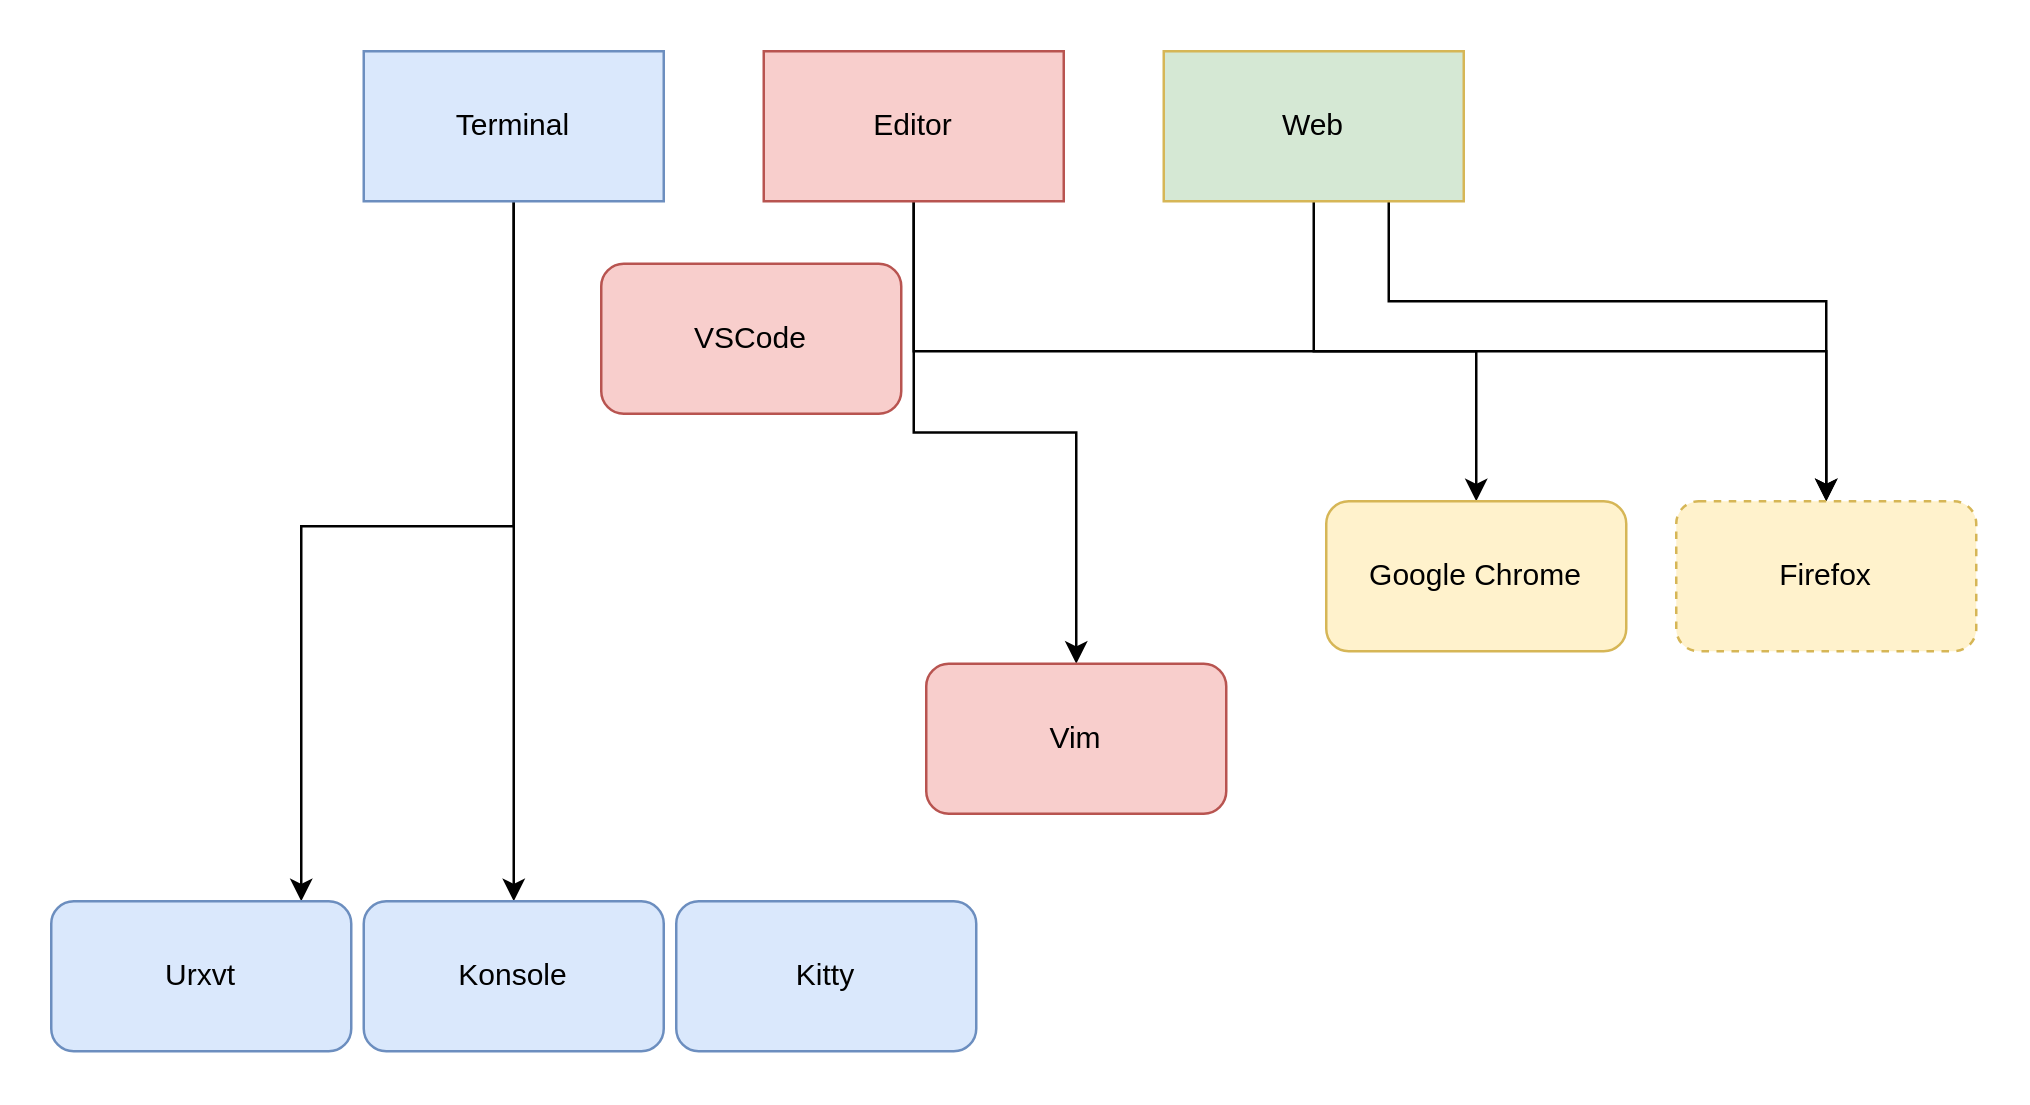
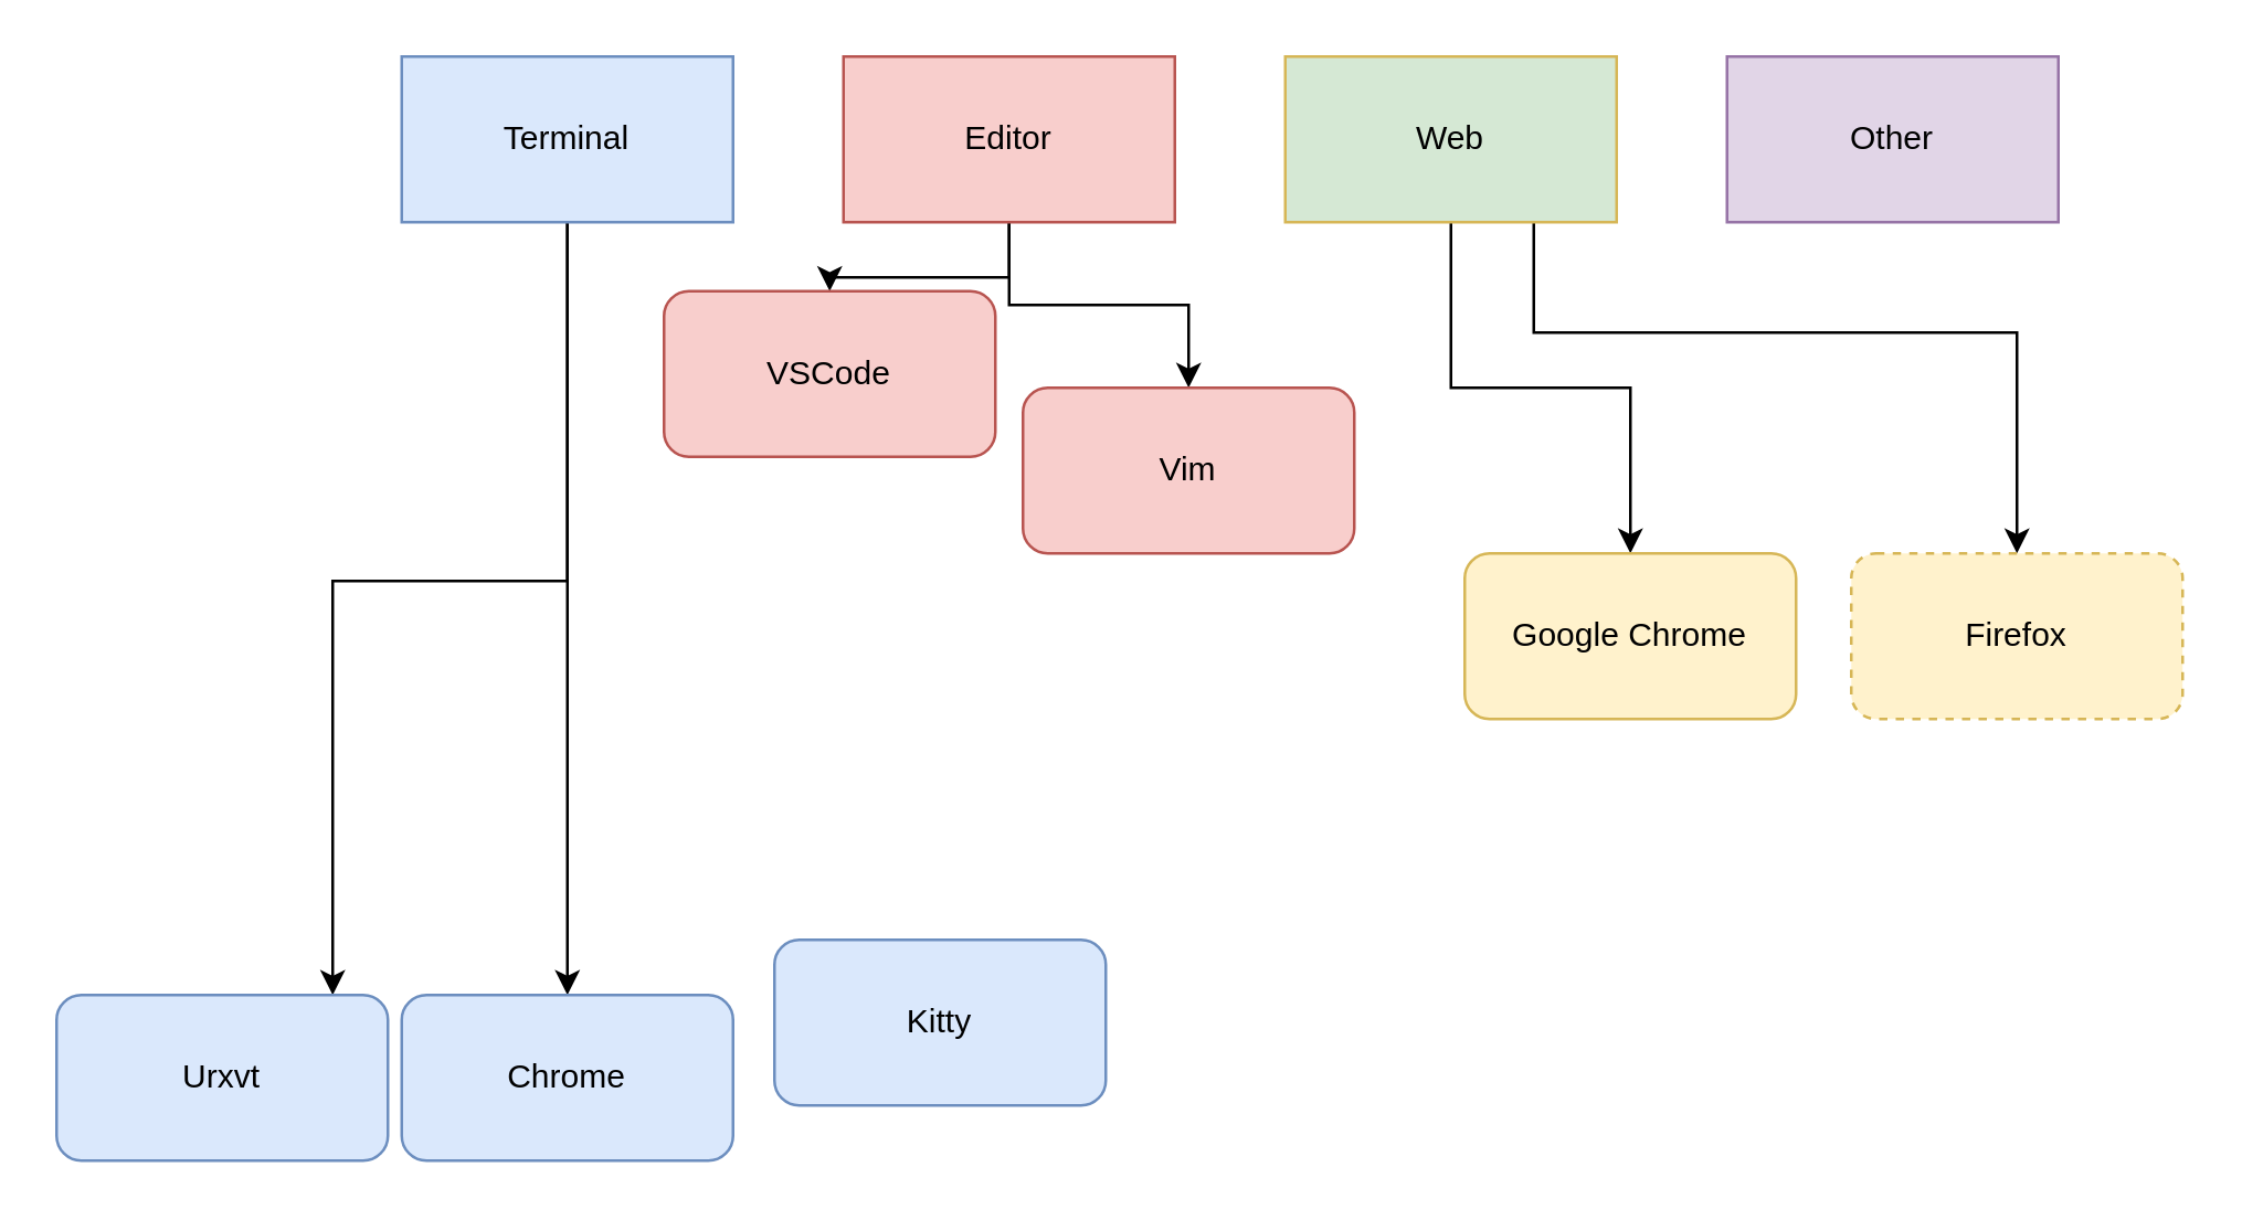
  <mxCell id="0" />
  <mxCell id="1" parent="0" />
  <mxCell id="2" style="edgeStyle=orthogonalEdgeStyle;rounded=0;orthogonalLoop=1;jettySize=auto;html=1;exitX=0.5;exitY=1;exitDx=0;exitDy=0;" edge="1" parent="1" source="4" target="12"><mxGeometry relative="1" as="geometry"><Array as="points"><mxPoint x="205" y="210" /><mxPoint x="120" y="210" /></Array></mxGeometry></mxCell>
  <mxCell id="3" style="edgeStyle=orthogonalEdgeStyle;rounded=0;orthogonalLoop=1;jettySize=auto;html=1;exitX=0.5;exitY=1;exitDx=0;exitDy=0;" edge="1" parent="1" source="4" target="14"><mxGeometry relative="1" as="geometry" /></mxCell>
  <mxCell id="4" value="Terminal" style="rounded=0;whiteSpace=wrap;html=1;fillColor=#dae8fc;strokeColor=#6c8ebf;" vertex="1" parent="1"><mxGeometry x="145" y="20" width="120" height="60" as="geometry" /></mxCell>
- <mxCell id="5" style="edgeStyle=orthogonalEdgeStyle;rounded=0;orthogonalLoop=1;jettySize=auto;html=1;exitX=0.5;exitY=1;exitDx=0;exitDy=0;" edge="1" parent="1" source="7" target="18"><mxGeometry relative="1" as="geometry" /></mxCell>
+ <mxCell id="5" style="edgeStyle=orthogonalEdgeStyle;rounded=0;orthogonalLoop=1;jettySize=auto;html=1;exitX=0.5;exitY=1;exitDx=0;exitDy=0;" edge="1" parent="1" source="7" target="15"><mxGeometry relative="1" as="geometry" /></mxCell>
  <mxCell id="6" style="edgeStyle=orthogonalEdgeStyle;rounded=0;orthogonalLoop=1;jettySize=auto;html=1;exitX=0.5;exitY=1;exitDx=0;exitDy=0;" edge="1" parent="1" source="7" target="16"><mxGeometry relative="1" as="geometry" /></mxCell>
  <mxCell id="7" value="Editor" style="rounded=0;whiteSpace=wrap;html=1;fillColor=#f8cecc;strokeColor=#b85450;" vertex="1" parent="1"><mxGeometry x="305" y="20" width="120" height="60" as="geometry" /></mxCell>
  <mxCell id="8" style="edgeStyle=orthogonalEdgeStyle;rounded=0;orthogonalLoop=1;jettySize=auto;html=1;exitX=0.5;exitY=1;exitDx=0;exitDy=0;" edge="1" parent="1" source="10" target="17"><mxGeometry relative="1" as="geometry" /></mxCell>
  <mxCell id="9" style="edgeStyle=orthogonalEdgeStyle;rounded=0;orthogonalLoop=1;jettySize=auto;html=1;exitX=0.75;exitY=1;exitDx=0;exitDy=0;entryX=0.5;entryY=0;entryDx=0;entryDy=0;" edge="1" parent="1" source="10" target="18"><mxGeometry relative="1" as="geometry"><Array as="points"><mxPoint x="555" y="120" /><mxPoint x="730" y="120" /></Array></mxGeometry></mxCell>
  <mxCell id="10" value="Web" style="rounded=0;whiteSpace=wrap;html=1;fillColor=#d5e8d4;strokeColor=#d6b656;" vertex="1" parent="1"><mxGeometry x="465" y="20" width="120" height="60" as="geometry" /></mxCell>
+ <mxCell id="11" value="Other" style="rounded=0;whiteSpace=wrap;html=1;fillColor=#e1d5e7;strokeColor=#9673a6;" vertex="1" parent="1"><mxGeometry x="625" y="20" width="120" height="60" as="geometry" /></mxCell>
  <mxCell id="12" value="Urxvt" style="rounded=1;whiteSpace=wrap;html=1;fillColor=#dae8fc;strokeColor=#6c8ebf;" vertex="1" parent="1"><mxGeometry y="360" width="120" height="60" as="geometry" x="20" /></mxCell>
- <mxCell id="13" value="Kitty" style="rounded=1;whiteSpace=wrap;html=1;fillColor=#dae8fc;strokeColor=#6c8ebf;" vertex="1" parent="1"><mxGeometry x="270" y="360" width="120" height="60" as="geometry" /></mxCell>
- <mxCell id="14" value="Konsole" style="rounded=1;whiteSpace=wrap;html=1;fillColor=#dae8fc;strokeColor=#6c8ebf;" vertex="1" parent="1"><mxGeometry x="145" y="360" width="120" height="60" as="geometry" /></mxCell>
+ <mxCell id="13" value="Kitty" style="rounded=1;whiteSpace=wrap;html=1;fillColor=#dae8fc;strokeColor=#6c8ebf;" vertex="1" parent="1"><mxGeometry x="280" y="340" width="120" height="60" as="geometry" /></mxCell>
+ <mxCell id="14" value="Chrome" style="rounded=1;whiteSpace=wrap;html=1;fillColor=#dae8fc;strokeColor=#6c8ebf;" vertex="1" parent="1"><mxGeometry x="145" y="360" width="120" height="60" as="geometry" /></mxCell>
  <mxCell id="15" value="VSCode" style="rounded=1;whiteSpace=wrap;html=1;fillColor=#f8cecc;strokeColor=#b85450;" vertex="1" parent="1"><mxGeometry x="240" y="105" width="120" height="60" as="geometry" /></mxCell>
- <mxCell id="16" value="Vim" style="rounded=1;whiteSpace=wrap;html=1;fillColor=#f8cecc;strokeColor=#b85450;" vertex="1" parent="1"><mxGeometry x="370" y="265" width="120" height="60" as="geometry" /></mxCell>
+ <mxCell id="16" value="Vim" style="rounded=1;whiteSpace=wrap;html=1;fillColor=#f8cecc;strokeColor=#b85450;" vertex="1" parent="1"><mxGeometry x="370" y="140" width="120" height="60" as="geometry" /></mxCell>
  <mxCell id="17" value="Google Chrome" style="rounded=1;whiteSpace=wrap;html=1;fillColor=#fff2cc;strokeColor=#d6b656;" vertex="1" parent="1"><mxGeometry x="530" y="200" width="120" height="60" as="geometry" /></mxCell>
  <mxCell id="18" value="Firefox" style="rounded=1;whiteSpace=wrap;html=1;fillColor=#fff2cc;strokeColor=#d6b656;dashed=1;" vertex="1" parent="1"><mxGeometry x="670" y="200" width="120" height="60" as="geometry" /></mxCell>
